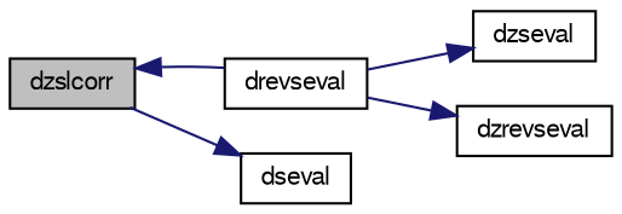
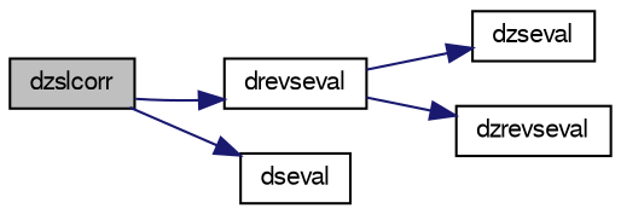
  digraph {
    rankdir=LR
    node [color=black fillcolor=white fontname=FreeSans fontsize=10 shape=record style=filled]
    edge [color=midnightblue fontname=FreeSans fontsize=10 labelfontname=FreeSans labelfontsize=10 style=solid]
    n1 [fillcolor=grey75 fontcolor=black height=0.2 label=dzslcorr width=0.4]
    n2 [height=0.2 label=drevseval width=0.4]
    n3 [height=0.2 label=dseval width=0.4]
    n4 [height=0.2 label=dzseval width=0.4]
    n5 [height=0.2 label=dzrevseval width=0.4]
-   n2 -> n1
+   n1 -> n2
    n1 -> n3
    n2 -> n4
    n2 -> n5
  }
